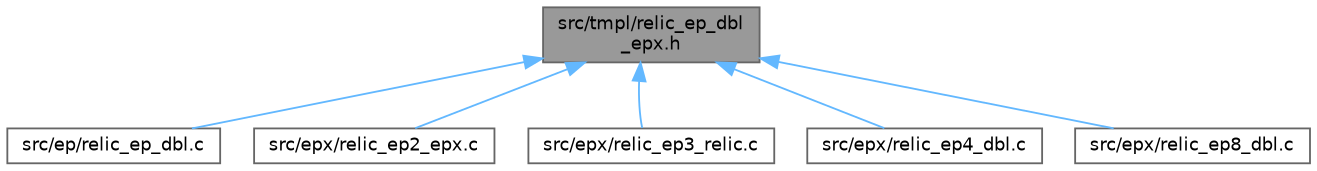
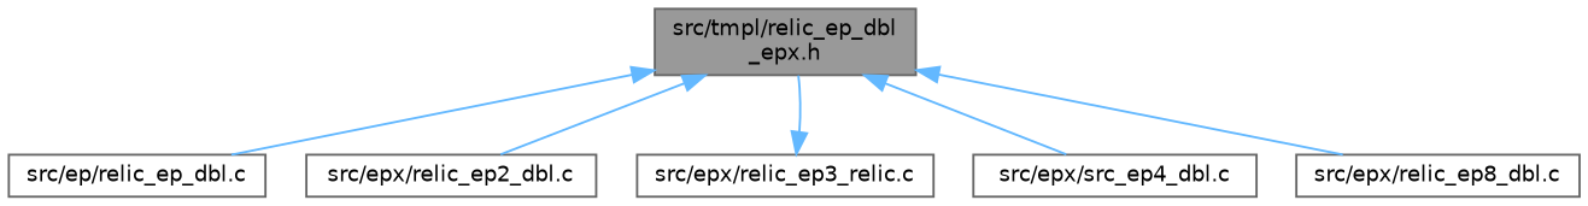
  digraph {
    node [color=grey40 fillcolor=white fontname=Helvetica fontsize=10 shape=box style=filled]
    edge [color=steelblue1 dir=back fontname=Helvetica fontsize=10 labelfontname=Helvetica labelfontsize=10 style=solid]
    n1 [color=gray40 fillcolor=grey60 fontcolor=black height=0.2 label="src/tmpl/relic_ep_dbl\l_epx.h" width=0.4]
    n2 [height=0.2 label="src/ep/relic_ep_dbl.c" width=0.4]
-   n3 [height=0.2 label="src/epx/relic_ep2_epx.c" width=0.4]
+   n3 [height=0.2 label="src/epx/relic_ep2_dbl.c" width=0.4]
    n4 [height=0.2 label="src/epx/relic_ep3_relic.c" width=0.4]
-   n5 [height=0.2 label="src/epx/relic_ep4_dbl.c" width=0.4]
+   n5 [height=0.2 label="src/epx/src_ep4_dbl.c" width=0.4]
    n6 [height=0.2 label="src/epx/relic_ep8_dbl.c" width=0.4]
    n1 -> n2
    n1 -> n3
-   n1 -> n4
+   n4 -> n1
    n1 -> n5
    n1 -> n6
  }
